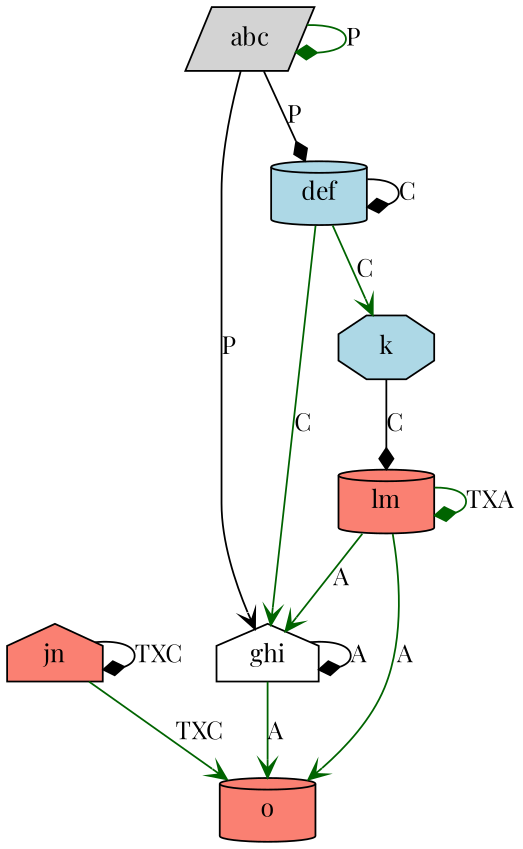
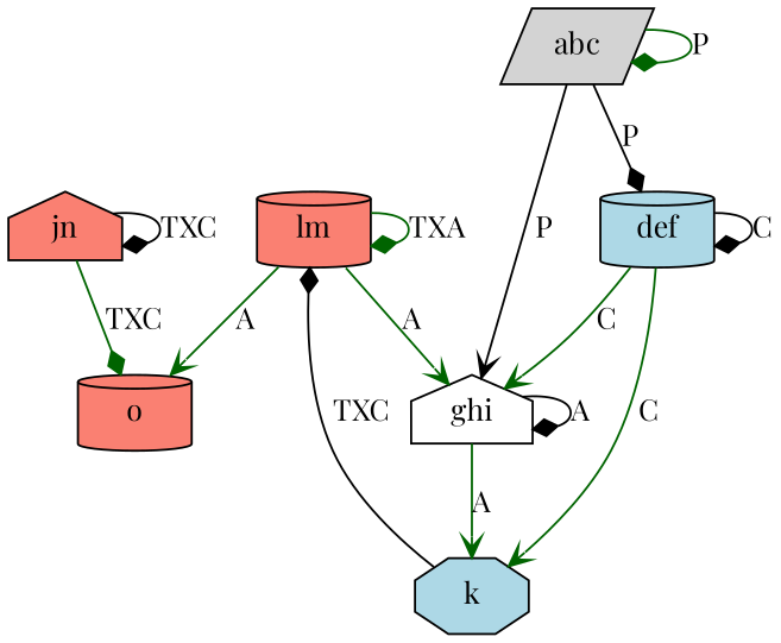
  digraph {
    fontname="Playfair Display"
    node [fillcolor=salmon fontname="Playfair Display" shape=cylinder style=filled]
    edge [arrowhead=diamond color=darkgreen fontname="Playfair Display"]
    jn [shape=house]
    o
    ghi [fillcolor=white shape=house]
    k [fillcolor=lightblue shape=octagon]
    lm
    abc [fillcolor=lightgrey shape=parallelogram]
    def [fillcolor=lightblue]
    jn -> jn [color=black label=TXC]
-   jn -> o [arrowhead=vee label=TXC]
+   jn -> o [label=TXC]
    ghi -> ghi [color=black label=A]
-   ghi -> o [arrowhead=vee label=A]
-   k -> lm [color=black label=C]
+   ghi -> k [arrowhead=vee label=A]
+   k -> lm [color=black label=TXC]
    lm -> o [arrowhead=vee label=A]
    lm -> ghi [arrowhead=vee label=A]
    lm -> lm [label=TXA]
    abc -> ghi [arrowhead=vee color=black label=P]
    abc -> abc [label=P]
    abc -> def [color=black label=P]
    def -> ghi [arrowhead=vee label=C]
    def -> k [arrowhead=vee label=C]
    def -> def [color=black label=C]
  }
